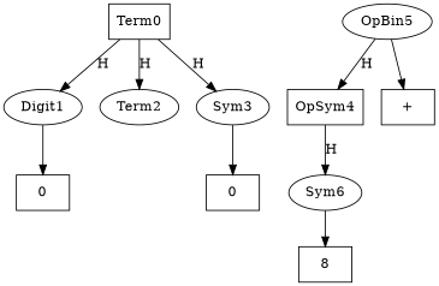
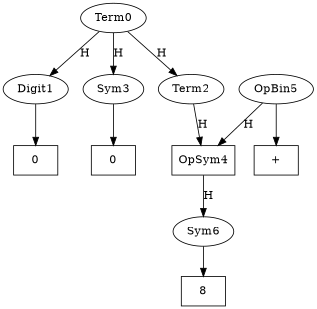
  digraph {
-   Term0 [shape=box]
+   Term0
    Digit1
    Term2
    Sym3
    n5 [label=0 shape=box]
    OpSym4 [shape=box]
    n7 [label=0 shape=box]
    Sym6
    OpBin5
    n10 [label="+" shape=box]
    n11 [label=8 shape=box]
    Term0 -> Digit1 [label=H]
    Term0 -> Term2 [label=H]
    Term0 -> Sym3 [label=H]
    Digit1 -> n5
+   Term2 -> OpSym4 [label=H]
    Sym3 -> n7
    OpSym4 -> Sym6 [label=H]
    Sym6 -> n11
    OpBin5 -> OpSym4 [label=H]
    OpBin5 -> n10
  }
